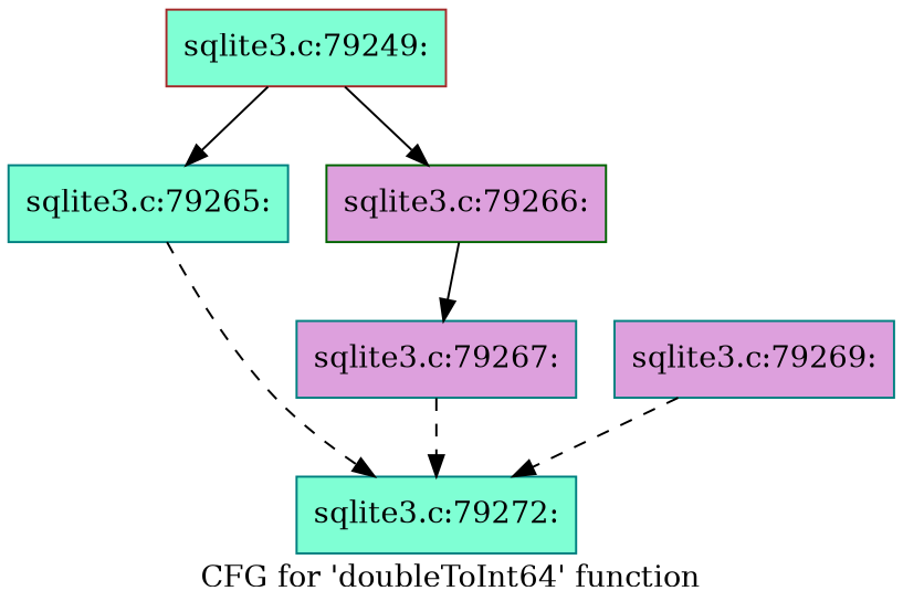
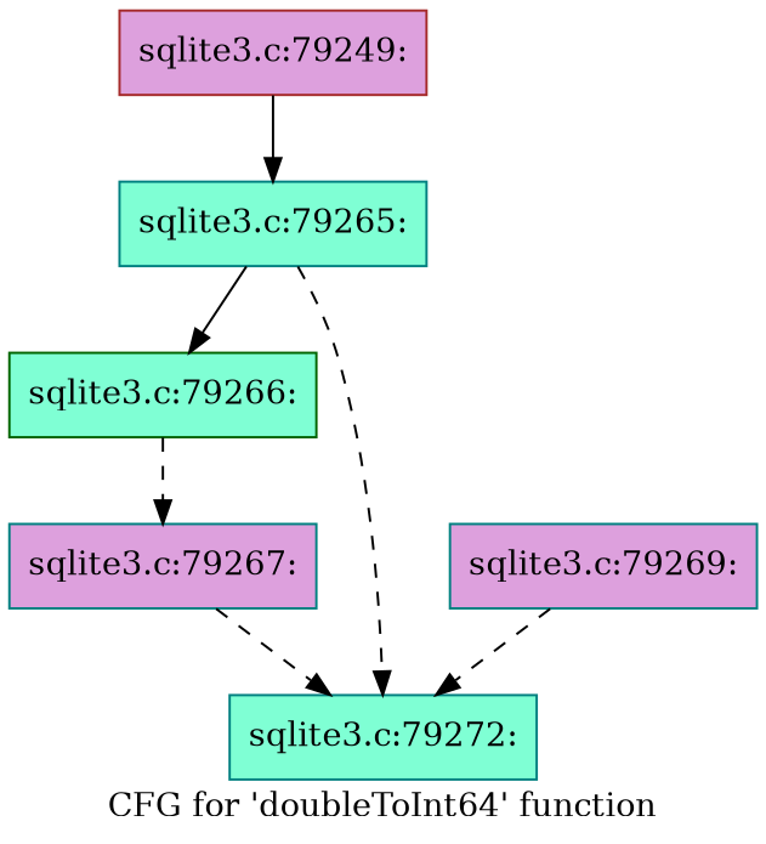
  digraph {
    label="CFG for 'doubleToInt64' function"
    node [color=teal fillcolor=plum shape=record style=filled]
    edge [style=solid]
-   n1 [color=brown fillcolor=aquamarine label="{sqlite3.c:79249:}"]
+   n1 [color=brown label="{sqlite3.c:79249:}"]
    n2 [fillcolor=aquamarine label="{sqlite3.c:79265:}"]
-   n3 [color=darkgreen label="{sqlite3.c:79266:}"]
+   n3 [color=darkgreen fillcolor=aquamarine label="{sqlite3.c:79266:}"]
    n4 [fillcolor=aquamarine label="{sqlite3.c:79272:}"]
    n5 [label="{sqlite3.c:79267:}"]
    n6 [label="{sqlite3.c:79269:}"]
    n1 -> n2
-   n1 -> n3
+   n2 -> n3
    n2 -> n4 [style=dashed]
-   n3 -> n5
+   n3 -> n5 [style=dashed]
    n5 -> n4 [style=dashed]
    n6 -> n4 [style=dashed]
  }
